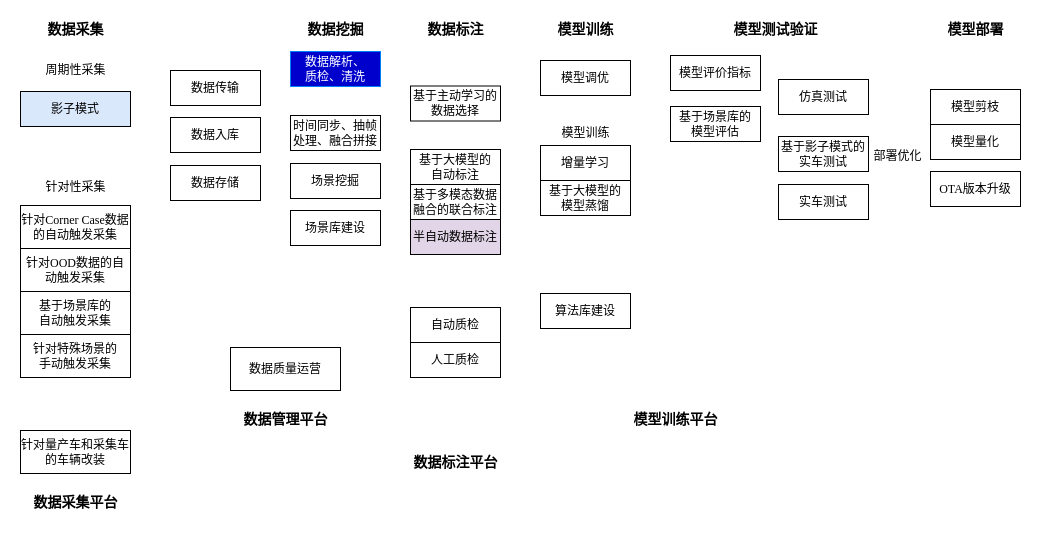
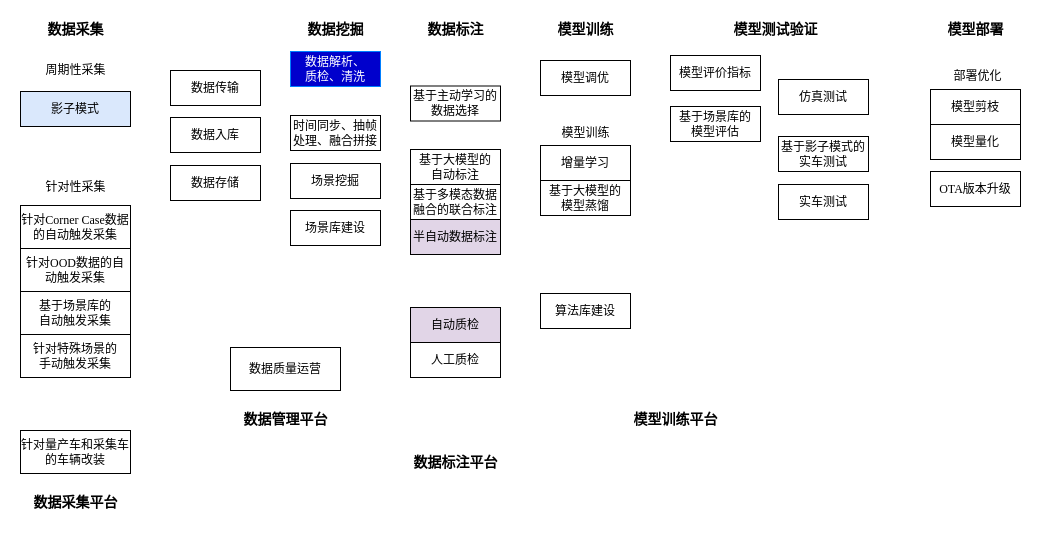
  <mxCell id="0" />
  <mxCell id="1" parent="0" />
  <mxCell id="2" value="数据采集" style="text;html=1;align=center;verticalAlign=middle;resizable=0;points=[];autosize=1;fontFamily=Times New Roman;fontStyle=1;fontSize=14;" vertex="1" parent="1"><mxGeometry x="40" y="20" width="70" height="20" as="geometry" /></mxCell>
  <mxCell id="3" value="数据挖掘" style="text;html=1;align=center;verticalAlign=middle;resizable=0;points=[];autosize=1;fontFamily=Times New Roman;fontStyle=1;fontSize=14;" vertex="1" parent="1"><mxGeometry x="300" y="20" width="70" height="20" as="geometry" /></mxCell>
  <mxCell id="4" value="数据标注" style="text;html=1;align=center;verticalAlign=middle;resizable=0;points=[];autosize=1;fontFamily=Times New Roman;fontStyle=1;fontSize=14;" vertex="1" parent="1"><mxGeometry x="420" y="20" width="70" height="20" as="geometry" /></mxCell>
  <mxCell id="5" value="模型训练" style="text;html=1;align=center;verticalAlign=middle;resizable=0;points=[];autosize=1;fontFamily=Times New Roman;fontStyle=1;fontSize=14;" vertex="1" parent="1"><mxGeometry x="550" y="20" width="70" height="20" as="geometry" /></mxCell>
  <mxCell id="6" value="模型测试验证" style="text;html=1;align=center;verticalAlign=middle;resizable=0;points=[];autosize=1;fontFamily=Times New Roman;fontStyle=1;fontSize=14;" vertex="1" parent="1"><mxGeometry x="740" y="20" width="70" height="20" as="geometry" /></mxCell>
  <mxCell id="7" value="模型部署" style="text;html=1;align=center;verticalAlign=middle;resizable=0;points=[];autosize=1;fontFamily=Times New Roman;fontStyle=1;fontSize=14;" vertex="1" parent="1"><mxGeometry x="940" y="20" width="70" height="20" as="geometry" /></mxCell>
  <mxCell id="8" value="算法库建设" style="rounded=0;whiteSpace=wrap;html=1;fontFamily=Times New Roman;fontSize=12;" vertex="1" diagramName="Rectangle" diagramCategory="general" parent="1"><mxGeometry x="540" y="293" width="90" height="35" as="geometry" /></mxCell>
  <mxCell id="9" value="场景挖掘" style="rounded=0;whiteSpace=wrap;html=1;fontFamily=Times New Roman;fontSize=12;" vertex="1" diagramName="Rectangle" diagramCategory="general" parent="1"><mxGeometry x="290" y="163" width="90" height="35" as="geometry" /></mxCell>
  <mxCell id="10" value="基于主动学习的数据选择" style="rounded=0;whiteSpace=wrap;html=1;fontFamily=Times New Roman;fontSize=12;" vertex="1" diagramName="Rectangle" diagramCategory="general" parent="1"><mxGeometry x="410" y="85.5" width="90" height="35" as="geometry" /></mxCell>
  <mxCell id="11" value="半自动数据标注" style="rounded=0;whiteSpace=wrap;html=1;fontFamily=Times New Roman;fontSize=12;fillColor=#e1d5e7;" vertex="1" diagramName="Rectangle" diagramCategory="general" parent="1"><mxGeometry x="410" y="219" width="90" height="35" as="geometry" /></mxCell>
  <mxCell id="12" value="增量学习" style="rounded=0;whiteSpace=wrap;html=1;fontFamily=Times New Roman;fontSize=12;" vertex="1" diagramName="Rectangle" diagramCategory="general" parent="1"><mxGeometry x="540" y="145" width="90" height="35" as="geometry" /></mxCell>
  <mxCell id="13" value="数据存储" style="rounded=0;whiteSpace=wrap;html=1;fontFamily=Times New Roman;fontSize=12;" vertex="1" diagramName="Rectangle" diagramCategory="general" parent="1"><mxGeometry x="170" y="165" width="90" height="35" as="geometry" /></mxCell>
  <mxCell id="14" value="数据传输" style="rounded=0;whiteSpace=wrap;html=1;fontFamily=Times New Roman;fontSize=12;" vertex="1" diagramName="Rectangle" diagramCategory="general" parent="1"><mxGeometry x="170" y="70" width="90" height="35" as="geometry" /></mxCell>
  <mxCell id="15" value="数据入库" style="rounded=0;whiteSpace=wrap;html=1;fontFamily=Times New Roman;fontSize=12;" vertex="1" diagramName="Rectangle" diagramCategory="general" parent="1"><mxGeometry x="170" y="117" width="90" height="35" as="geometry" /></mxCell>
  <mxCell id="16" value="模型调优" style="rounded=0;whiteSpace=wrap;html=1;fontFamily=Times New Roman;fontSize=12;" vertex="1" diagramName="Rectangle" diagramCategory="general" parent="1"><mxGeometry x="540" y="60" width="90" height="35" as="geometry" /></mxCell>
  <mxCell id="17" value="场景库建设" style="rounded=0;whiteSpace=wrap;html=1;fontFamily=Times New Roman;fontSize=12;" vertex="1" diagramName="Rectangle" diagramCategory="general" parent="1"><mxGeometry x="290" y="210" width="90" height="35" as="geometry" /></mxCell>
  <mxCell id="18" value="实车测试" style="rounded=0;whiteSpace=wrap;html=1;fontFamily=Times New Roman;fontSize=12;" vertex="1" diagramName="Rectangle" diagramCategory="general" parent="1"><mxGeometry x="778" y="184" width="90" height="35" as="geometry" /></mxCell>
  <mxCell id="19" value="基于大模型的&lt;br /&gt;模型蒸馏" style="rounded=0;whiteSpace=wrap;html=1;fontFamily=Times New Roman;fontSize=12;" vertex="1" diagramName="Rectangle" diagramCategory="general" parent="1"><mxGeometry x="540" y="180" width="90" height="35" as="geometry" /></mxCell>
  <mxCell id="20" value="模型训练" style="text;html=1;align=center;verticalAlign=middle;resizable=0;points=[];autosize=1;fontSize=12;fontFamily=Times New Roman;" vertex="1" parent="1"><mxGeometry x="565" y="122.5" width="40" height="20" as="geometry" /></mxCell>
  <mxCell id="21" value="基于大模型的&lt;br /&gt;自动标注" style="rounded=0;whiteSpace=wrap;html=1;fontFamily=Times New Roman;fontSize=12;" vertex="1" diagramName="Rectangle" diagramCategory="general" parent="1"><mxGeometry x="410" y="149" width="90" height="35" as="geometry" /></mxCell>
  <mxCell id="22" value="影子模式" style="rounded=0;whiteSpace=wrap;html=1;fontFamily=Times New Roman;fontSize=12;fillColor=#dae8fc;" vertex="1" diagramName="Rectangle" diagramCategory="general" parent="1"><mxGeometry x="20" y="91" width="110" height="35" as="geometry" /></mxCell>
  <mxCell id="23" value="周期性采集" style="text;html=1;align=center;verticalAlign=middle;resizable=0;points=[];autosize=1;fontSize=12;fontFamily=Times New Roman;" vertex="1" parent="1"><mxGeometry x="55" y="60" width="40" height="20" as="geometry" /></mxCell>
  <mxCell id="24" value="针对Corner Case数据的自动触发采集" style="rounded=0;whiteSpace=wrap;html=1;fontFamily=Times New Roman;fontSize=12;" vertex="1" diagramName="Rectangle" diagramCategory="general" parent="1"><mxGeometry x="20" y="205" width="110" height="43" as="geometry" /></mxCell>
  <mxCell id="25" value="基于场景库的&lt;br /&gt;自动触发采集" style="rounded=0;whiteSpace=wrap;html=1;fontFamily=Times New Roman;fontSize=12;" vertex="1" diagramName="Rectangle" diagramCategory="general" parent="1"><mxGeometry x="20" y="291" width="110" height="43" as="geometry" /></mxCell>
  <mxCell id="26" value="针对OOD数据的自动触发采集" style="rounded=0;whiteSpace=wrap;html=1;fontFamily=Times New Roman;fontSize=12;" vertex="1" diagramName="Rectangle" diagramCategory="general" parent="1"><mxGeometry x="20" y="248" width="110" height="43" as="geometry" /></mxCell>
  <mxCell id="27" value="针对特殊场景的&lt;br /&gt;手动触发采集" style="rounded=0;whiteSpace=wrap;html=1;fontFamily=Times New Roman;fontSize=12;" vertex="1" diagramName="Rectangle" diagramCategory="general" parent="1"><mxGeometry x="20" y="334" width="110" height="43" as="geometry" /></mxCell>
  <mxCell id="28" value="基于影子模式的实车测试" style="rounded=0;whiteSpace=wrap;html=1;fontFamily=Times New Roman;fontSize=12;" vertex="1" diagramName="Rectangle" diagramCategory="general" parent="1"><mxGeometry x="778" y="136" width="90" height="35" as="geometry" /></mxCell>
  <mxCell id="29" value="数据管理平台" style="text;html=1;align=center;verticalAlign=middle;resizable=0;points=[];autosize=1;fontFamily=Times New Roman;fontStyle=1;fontSize=14;" vertex="1" parent="1"><mxGeometry x="250" y="410" width="70" height="20" as="geometry" /></mxCell>
  <mxCell id="30" value="数据标注平台" style="text;html=1;align=center;verticalAlign=middle;resizable=0;points=[];autosize=1;fontFamily=Times New Roman;fontStyle=1;fontSize=14;" vertex="1" parent="1"><mxGeometry x="420" y="453" width="70" height="20" as="geometry" /></mxCell>
  <mxCell id="31" value="模型训练平台" style="text;html=1;align=center;verticalAlign=middle;resizable=0;points=[];autosize=1;fontFamily=Times New Roman;fontStyle=1;fontSize=14;" vertex="1" parent="1"><mxGeometry x="640" y="410" width="70" height="20" as="geometry" /></mxCell>
  <mxCell id="32" value="基于场景库的&lt;br /&gt;模型评估" style="rounded=0;whiteSpace=wrap;html=1;fontFamily=Times New Roman;fontSize=12;" vertex="1" diagramName="Rectangle" diagramCategory="general" parent="1"><mxGeometry x="670" y="106" width="90" height="35" as="geometry" /></mxCell>
  <mxCell id="33" value="数据采集平台" style="text;html=1;align=center;verticalAlign=middle;resizable=0;points=[];autosize=1;fontFamily=Times New Roman;fontStyle=1;fontSize=14;" vertex="1" parent="1"><mxGeometry x="40" y="493" width="70" height="20" as="geometry" /></mxCell>
  <mxCell id="34" value="针对量产车和采集车的车辆改装" style="rounded=0;whiteSpace=wrap;html=1;fontFamily=Times New Roman;fontSize=12;" vertex="1" diagramName="Rectangle" diagramCategory="general" parent="1"><mxGeometry x="20" y="430" width="110" height="43" as="geometry" /></mxCell>
  <mxCell id="35" value="OTA版本升级" style="rounded=0;whiteSpace=wrap;html=1;fontFamily=Times New Roman;fontSize=12;" vertex="1" diagramName="Rectangle" diagramCategory="general" parent="1"><mxGeometry x="930" y="171" width="90" height="35" as="geometry" /></mxCell>
  <mxCell id="36" value="数据解析、&lt;br&gt;质检、清洗" style="rounded=0;whiteSpace=wrap;html=1;fontFamily=Times New Roman;fontSize=12;fillColor=#0000CC;fontColor=#FFFFFF;strokeColor=#007FFF;align=center;" vertex="1" diagramName="Rectangle" diagramCategory="general" parent="1"><mxGeometry x="290" y="51" width="90" height="35" as="geometry" /></mxCell>
  <mxCell id="37" value="数据质量运营" style="rounded=0;whiteSpace=wrap;html=1;fontFamily=Times New Roman;fontSize=12;" vertex="1" diagramName="Rectangle" diagramCategory="general" parent="1"><mxGeometry x="230" y="347" width="110" height="43" as="geometry" /></mxCell>
  <mxCell id="38" value="模型剪枝" style="rounded=0;whiteSpace=wrap;html=1;fontFamily=Times New Roman;fontSize=12;" vertex="1" diagramName="Rectangle" diagramCategory="general" parent="1"><mxGeometry x="930" y="89" width="90" height="35" as="geometry" /></mxCell>
  <mxCell id="39" value="模型量化" style="rounded=0;whiteSpace=wrap;html=1;fontFamily=Times New Roman;fontSize=12;" vertex="1" diagramName="Rectangle" diagramCategory="general" parent="1"><mxGeometry x="930" y="124" width="90" height="35" as="geometry" /></mxCell>
  <mxCell id="40" value="时间同步、抽帧处理、融合拼接" style="rounded=0;whiteSpace=wrap;html=1;fontFamily=Times New Roman;fontSize=12;" vertex="1" diagramName="Rectangle" diagramCategory="general" parent="1"><mxGeometry x="290" y="115" width="90" height="35" as="geometry" /></mxCell>
  <mxCell id="41" value="针对性采集" style="text;html=1;align=center;verticalAlign=middle;resizable=0;points=[];autosize=1;fontSize=12;fontFamily=Times New Roman;" vertex="1" parent="1"><mxGeometry x="55" y="176.5" width="40" height="20" as="geometry" /></mxCell>
- <mxCell id="42" value="部署优化" style="text;html=1;align=center;verticalAlign=middle;resizable=0;points=[];autosize=1;fontSize=12;fontFamily=Times New Roman;" vertex="1" parent="1"><mxGeometry x="877" y="145.5" width="40" height="20" as="geometry" /></mxCell>
+ <mxCell id="42" value="部署优化" style="text;html=1;align=center;verticalAlign=middle;resizable=0;points=[];autosize=1;fontSize=12;fontFamily=Times New Roman;" vertex="1" parent="1"><mxGeometry x="957" y="65.5" width="40" height="20" as="geometry" /></mxCell>
  <mxCell id="43" value="基于多模态数据融合的联合标注" style="rounded=0;whiteSpace=wrap;html=1;fontFamily=Times New Roman;fontSize=12;" vertex="1" diagramName="Rectangle" diagramCategory="general" parent="1"><mxGeometry x="410" y="184" width="90" height="35" as="geometry" /></mxCell>
- <mxCell id="44" value="自动质检" style="rounded=0;whiteSpace=wrap;html=1;fontFamily=Times New Roman;fontSize=12;" vertex="1" diagramName="Rectangle" diagramCategory="general" parent="1"><mxGeometry x="410" y="307" width="90" height="35" as="geometry" /></mxCell>
+ <mxCell id="44" value="自动质检" style="rounded=0;whiteSpace=wrap;html=1;fontFamily=Times New Roman;fontSize=12;fillColor=#e1d5e7;" vertex="1" diagramName="Rectangle" diagramCategory="general" parent="1"><mxGeometry x="410" y="307" width="90" height="35" as="geometry" /></mxCell>
  <mxCell id="45" value="人工质检" style="rounded=0;whiteSpace=wrap;html=1;fontFamily=Times New Roman;fontSize=12;" vertex="1" diagramName="Rectangle" diagramCategory="general" parent="1"><mxGeometry x="410" y="342" width="90" height="35" as="geometry" /></mxCell>
  <mxCell id="46" value="模型评价指标" style="rounded=0;whiteSpace=wrap;html=1;fontFamily=Times New Roman;fontSize=12;" vertex="1" diagramName="Rectangle" diagramCategory="general" parent="1"><mxGeometry x="670" y="55" width="90" height="35" as="geometry" /></mxCell>
  <mxCell id="47" value="仿真测试" style="rounded=0;whiteSpace=wrap;html=1;fontFamily=Times New Roman;fontSize=12;" vertex="1" diagramName="Rectangle" diagramCategory="general" parent="1"><mxGeometry x="778" y="79" width="90" height="35" as="geometry" /></mxCell>
